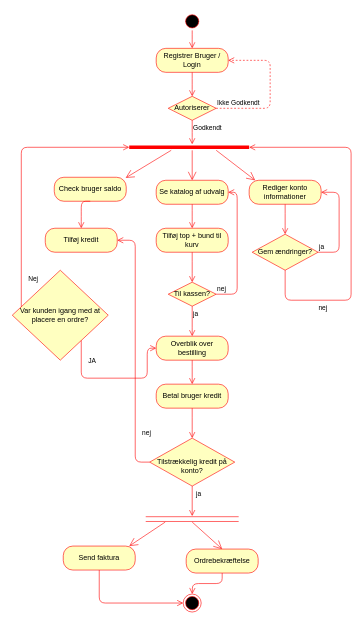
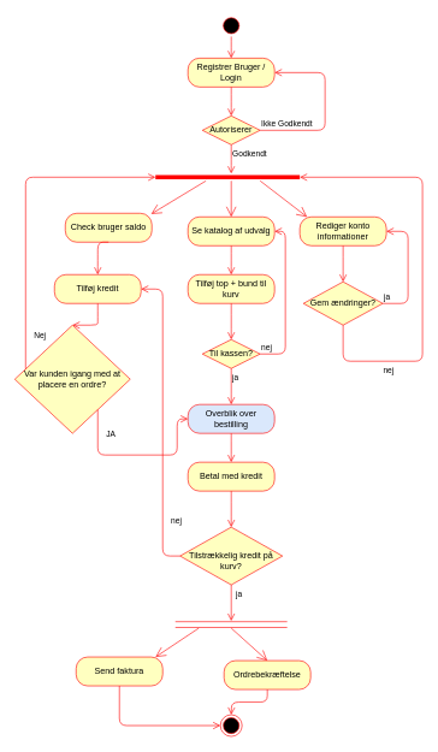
  <mxCell id="0" />
  <mxCell id="1" parent="0" />
  <mxCell id="2" value="Registrer Bruger / Login" style="rounded=1;whiteSpace=wrap;html=1;arcSize=40;fontColor=#000000;fillColor=#ffffc0;strokeColor=#ff0000;" parent="1" vertex="1"><mxGeometry x="260" y="80" width="120" height="40" as="geometry" /></mxCell>
  <mxCell id="3" value="" style="edgeStyle=orthogonalEdgeStyle;html=1;verticalAlign=bottom;endArrow=open;endSize=8;strokeColor=#ff0000;" parent="1" source="2" edge="1"><mxGeometry relative="1" as="geometry"><mxPoint x="320" y="160" as="targetPoint" /></mxGeometry></mxCell>
  <mxCell id="4" value="Autoriserer" style="rhombus;whiteSpace=wrap;html=1;fillColor=#ffffc0;strokeColor=#ff0000;" parent="1" vertex="1"><mxGeometry x="280" y="160" width="80" height="40" as="geometry" /></mxCell>
- <mxCell id="5" value="Ikke Godkendt" style="edgeStyle=orthogonalEdgeStyle;html=1;align=left;verticalAlign=bottom;endArrow=open;endSize=8;strokeColor=#ff0000;entryX=1;entryY=0.5;entryDx=0;entryDy=0;exitX=1;exitY=0.5;exitDx=0;exitDy=0;dashed=1;" parent="1" source="4" target="2" edge="1"><mxGeometry x="-1" relative="1" as="geometry"><mxPoint x="460" y="260" as="targetPoint" /><Array as="points"><mxPoint x="450" y="180" /><mxPoint x="450" y="100" /></Array></mxGeometry></mxCell>
+ <mxCell id="5" value="Ikke Godkendt" style="edgeStyle=orthogonalEdgeStyle;html=1;align=left;verticalAlign=bottom;endArrow=open;endSize=8;strokeColor=#ff0000;entryX=1;entryY=0.5;entryDx=0;entryDy=0;exitX=1;exitY=0.5;exitDx=0;exitDy=0;" parent="1" source="4" target="2" edge="1"><mxGeometry x="-1" relative="1" as="geometry"><mxPoint x="460" y="260" as="targetPoint" /><Array as="points"><mxPoint x="450" y="180" /><mxPoint x="450" y="100" /></Array></mxGeometry></mxCell>
  <mxCell id="6" value="Godkendt" style="edgeStyle=orthogonalEdgeStyle;html=1;align=left;verticalAlign=top;endArrow=open;endSize=8;strokeColor=#ff0000;" parent="1" source="4" edge="1"><mxGeometry x="-1" relative="1" as="geometry"><mxPoint x="320" y="240" as="targetPoint" /><Array as="points"><mxPoint x="320" y="230" /></Array></mxGeometry></mxCell>
  <mxCell id="7" value="Check bruger saldo" style="rounded=1;whiteSpace=wrap;html=1;arcSize=40;fontColor=#000000;fillColor=#ffffc0;strokeColor=#ff0000;" parent="1" vertex="1"><mxGeometry x="90" y="295" width="120" height="40" as="geometry" /></mxCell>
  <mxCell id="8" value="" style="edgeStyle=orthogonalEdgeStyle;html=1;verticalAlign=bottom;endArrow=open;endSize=8;strokeColor=#ff0000;shadow=0;exitX=0.5;exitY=1;exitDx=0;exitDy=0;" parent="1" source="7" edge="1"><mxGeometry relative="1" as="geometry"><mxPoint x="135" y="380" as="targetPoint" /><Array as="points"><mxPoint x="135" y="360" /><mxPoint x="135" y="360" /></Array></mxGeometry></mxCell>
  <mxCell id="9" value="" style="ellipse;html=1;shape=startState;fillColor=#000000;strokeColor=#ff0000;" parent="1" vertex="1"><mxGeometry x="305" y="20" width="30" height="30" as="geometry" /></mxCell>
  <mxCell id="10" value="" style="edgeStyle=orthogonalEdgeStyle;html=1;verticalAlign=bottom;endArrow=open;endSize=8;strokeColor=#ff0000;shadow=0;" parent="1" source="9" edge="1"><mxGeometry relative="1" as="geometry"><mxPoint x="320" y="80" as="targetPoint" /></mxGeometry></mxCell>
  <mxCell id="11" value="" style="endArrow=open;endFill=1;endSize=12;html=1;shadow=0;strokeColor=#FF0505;strokeWidth=1;entryX=0.992;entryY=0.025;entryDx=0;entryDy=0;entryPerimeter=0;" parent="1" target="7" edge="1"><mxGeometry width="160" relative="1" as="geometry"><mxPoint x="285" y="250" as="sourcePoint" /><mxPoint x="205" y="300" as="targetPoint" /></mxGeometry></mxCell>
  <mxCell id="12" value="Tilføj kredit" style="rounded=1;whiteSpace=wrap;html=1;arcSize=40;fontColor=#000000;fillColor=#ffffc0;strokeColor=#ff0000;" parent="1" vertex="1"><mxGeometry x="75" y="380" width="120" height="40" as="geometry" /></mxCell>
  <mxCell id="13" value="" style="endArrow=open;endFill=1;endSize=12;html=1;shadow=0;strokeColor=#FF0505;strokeWidth=1;" parent="1" edge="1"><mxGeometry width="160" relative="1" as="geometry"><mxPoint x="320" y="250" as="sourcePoint" /><mxPoint x="320" y="300" as="targetPoint" /></mxGeometry></mxCell>
  <mxCell id="14" value="Se katalog af udvalg" style="rounded=1;whiteSpace=wrap;html=1;arcSize=40;fontColor=#000000;fillColor=#ffffc0;strokeColor=#ff0000;" parent="1" vertex="1"><mxGeometry x="260" y="300" width="120" height="40" as="geometry" /></mxCell>
  <mxCell id="15" value="" style="edgeStyle=orthogonalEdgeStyle;html=1;verticalAlign=bottom;endArrow=open;endSize=8;strokeColor=#ff0000;shadow=0;" parent="1" source="14" edge="1"><mxGeometry relative="1" as="geometry"><mxPoint x="320" y="380" as="targetPoint" /></mxGeometry></mxCell>
  <mxCell id="16" value="Tilføj top + bund til kurv" style="rounded=1;whiteSpace=wrap;html=1;arcSize=40;fontColor=#000000;fillColor=#ffffc0;strokeColor=#ff0000;" parent="1" vertex="1"><mxGeometry x="260" y="380" width="120" height="40" as="geometry" /></mxCell>
  <mxCell id="17" value="" style="edgeStyle=orthogonalEdgeStyle;html=1;verticalAlign=bottom;endArrow=open;endSize=8;strokeColor=#ff0000;shadow=0;" parent="1" source="16" edge="1"><mxGeometry relative="1" as="geometry"><mxPoint x="320" y="470" as="targetPoint" /></mxGeometry></mxCell>
  <mxCell id="18" value="" style="endArrow=open;endFill=1;endSize=12;html=1;shadow=0;strokeColor=#FF0505;strokeWidth=1;" parent="1" edge="1"><mxGeometry width="160" relative="1" as="geometry"><mxPoint x="360" y="250" as="sourcePoint" /><mxPoint x="425" y="300" as="targetPoint" /></mxGeometry></mxCell>
  <mxCell id="19" value="Rediger konto informationer" style="rounded=1;whiteSpace=wrap;html=1;arcSize=40;fontColor=#000000;fillColor=#ffffc0;strokeColor=#ff0000;" parent="1" vertex="1"><mxGeometry x="415" y="300" width="120" height="40" as="geometry" /></mxCell>
  <mxCell id="20" value="" style="edgeStyle=orthogonalEdgeStyle;html=1;verticalAlign=bottom;endArrow=open;endSize=8;strokeColor=#ff0000;shadow=0;" parent="1" source="19" edge="1"><mxGeometry relative="1" as="geometry"><mxPoint x="475" y="390" as="targetPoint" /></mxGeometry></mxCell>
  <mxCell id="21" value="Til kassen?" style="rhombus;whiteSpace=wrap;html=1;fillColor=#ffffc0;strokeColor=#ff0000;" parent="1" vertex="1"><mxGeometry x="280" y="470" width="80" height="40" as="geometry" /></mxCell>
  <mxCell id="22" value="nej" style="edgeStyle=orthogonalEdgeStyle;html=1;align=left;verticalAlign=bottom;endArrow=open;endSize=8;strokeColor=#ff0000;shadow=0;entryX=1;entryY=0.5;entryDx=0;entryDy=0;" parent="1" source="21" target="14" edge="1"><mxGeometry x="-1" relative="1" as="geometry"><mxPoint x="460" y="490" as="targetPoint" /><Array as="points"><mxPoint x="395" y="490" /><mxPoint x="395" y="320" /></Array></mxGeometry></mxCell>
  <mxCell id="23" value="ja" style="edgeStyle=orthogonalEdgeStyle;html=1;align=left;verticalAlign=top;endArrow=open;endSize=8;strokeColor=#ff0000;shadow=0;" parent="1" source="21" edge="1"><mxGeometry x="-1" relative="1" as="geometry"><mxPoint x="320" y="560" as="targetPoint" /></mxGeometry></mxCell>
- <mxCell id="24" value="Overblik over bestilling" style="rounded=1;whiteSpace=wrap;html=1;arcSize=40;fontColor=#000000;fillColor=#ffffc0;strokeColor=#ff0000;" parent="1" vertex="1"><mxGeometry x="260" y="560" width="120" height="40" as="geometry" /></mxCell>
+ <mxCell id="24" value="Overblik over bestilling" style="rounded=1;whiteSpace=wrap;html=1;arcSize=40;fontColor=#000000;fillColor=#dae8fc;strokeColor=#ff0000;" parent="1" vertex="1"><mxGeometry x="260" y="560" width="120" height="40" as="geometry" /></mxCell>
  <mxCell id="25" value="" style="edgeStyle=orthogonalEdgeStyle;html=1;verticalAlign=bottom;endArrow=open;endSize=8;strokeColor=#ff0000;shadow=0;" parent="1" source="24" edge="1"><mxGeometry relative="1" as="geometry"><mxPoint x="320" y="640" as="targetPoint" /></mxGeometry></mxCell>
- <mxCell id="26" value="Betal bruger kredit" style="rounded=1;whiteSpace=wrap;html=1;arcSize=40;fontColor=#000000;fillColor=#ffffc0;strokeColor=#ff0000;" parent="1" vertex="1"><mxGeometry x="260" y="640" width="120" height="40" as="geometry" /></mxCell>
+ <mxCell id="26" value="Betal med kredit" style="rounded=1;whiteSpace=wrap;html=1;arcSize=40;fontColor=#000000;fillColor=#ffffc0;strokeColor=#ff0000;" parent="1" vertex="1"><mxGeometry x="260" y="640" width="120" height="40" as="geometry" /></mxCell>
  <mxCell id="27" value="" style="edgeStyle=orthogonalEdgeStyle;html=1;verticalAlign=bottom;endArrow=open;endSize=8;strokeColor=#ff0000;shadow=0;" parent="1" source="26" edge="1"><mxGeometry relative="1" as="geometry"><mxPoint x="320" y="730" as="targetPoint" /></mxGeometry></mxCell>
- <mxCell id="28" value="&lt;font style=&quot;font-size: 12px ; line-height: 120%&quot;&gt;&lt;br&gt;Tilstrækkelig kredit på konto?&lt;/font&gt;" style="rhombus;whiteSpace=wrap;html=1;fillColor=#ffffc0;strokeColor=#ff0000;" parent="1" vertex="1"><mxGeometry x="249" y="730" width="142" height="80" as="geometry" /></mxCell>
+ <mxCell id="28" value="&lt;font style=&quot;font-size: 12px ; line-height: 120%&quot;&gt;&lt;br&gt;Tilstrækkelig kredit på kurv?&lt;/font&gt;" style="rhombus;whiteSpace=wrap;html=1;fillColor=#ffffc0;strokeColor=#ff0000;" parent="1" vertex="1"><mxGeometry x="249" y="730" width="142" height="80" as="geometry" /></mxCell>
  <mxCell id="29" value="nej" style="edgeStyle=orthogonalEdgeStyle;html=1;align=left;verticalAlign=bottom;endArrow=open;endSize=8;strokeColor=#ff0000;shadow=0;exitX=0;exitY=0.5;exitDx=0;exitDy=0;entryX=1;entryY=0.5;entryDx=0;entryDy=0;" parent="1" source="28" target="12" edge="1"><mxGeometry x="-0.698" y="-10" relative="1" as="geometry"><mxPoint x="215" y="420" as="targetPoint" /><mxPoint x="249" y="760" as="sourcePoint" /><Array as="points"><mxPoint x="225" y="770" /><mxPoint x="225" y="400" /></Array><mxPoint as="offset" /></mxGeometry></mxCell>
  <mxCell id="30" value="ja" style="edgeStyle=orthogonalEdgeStyle;html=1;align=left;verticalAlign=top;endArrow=open;endSize=8;strokeColor=#ff0000;shadow=0;" parent="1" edge="1"><mxGeometry x="-1" y="5" relative="1" as="geometry"><mxPoint x="320" y="860" as="targetPoint" /><mxPoint x="320" y="810" as="sourcePoint" /><mxPoint as="offset" /></mxGeometry></mxCell>
  <mxCell id="31" value="" style="shape=link;html=1;shadow=0;strokeColor=#FF0505;strokeWidth=1;width=8;" parent="1" edge="1"><mxGeometry width="50" height="50" relative="1" as="geometry"><mxPoint x="242.5" y="865" as="sourcePoint" /><mxPoint x="397.5" y="865" as="targetPoint" /></mxGeometry></mxCell>
  <mxCell id="32" value="" style="endArrow=open;endFill=1;endSize=12;html=1;shadow=0;strokeColor=#FF0505;strokeWidth=1;" parent="1" edge="1"><mxGeometry width="160" relative="1" as="geometry"><mxPoint x="275" y="870" as="sourcePoint" /><mxPoint x="215" y="910" as="targetPoint" /></mxGeometry></mxCell>
  <mxCell id="33" value="Send faktura" style="rounded=1;whiteSpace=wrap;html=1;arcSize=40;fontColor=#000000;fillColor=#ffffc0;strokeColor=#ff0000;" parent="1" vertex="1"><mxGeometry x="105" y="910" width="120" height="40" as="geometry" /></mxCell>
  <mxCell id="34" value="" style="edgeStyle=orthogonalEdgeStyle;html=1;verticalAlign=bottom;endArrow=open;endSize=8;strokeColor=#ff0000;shadow=0;entryX=0;entryY=0.5;entryDx=0;entryDy=0;" parent="1" source="33" target="38" edge="1"><mxGeometry relative="1" as="geometry"><mxPoint x="165" y="1010" as="targetPoint" /><Array as="points"><mxPoint x="165" y="1005" /></Array></mxGeometry></mxCell>
  <mxCell id="35" value="Ordrebekræftelse" style="rounded=1;whiteSpace=wrap;html=1;arcSize=40;fontColor=#000000;fillColor=#ffffc0;strokeColor=#ff0000;" parent="1" vertex="1"><mxGeometry x="310" y="915" width="120" height="40" as="geometry" /></mxCell>
  <mxCell id="36" value="" style="edgeStyle=orthogonalEdgeStyle;html=1;verticalAlign=bottom;endArrow=open;endSize=8;strokeColor=#ff0000;shadow=0;" parent="1" source="35" edge="1"><mxGeometry relative="1" as="geometry"><mxPoint x="320" y="990" as="targetPoint" /></mxGeometry></mxCell>
  <mxCell id="37" value="" style="endArrow=open;endFill=1;endSize=12;html=1;shadow=0;strokeColor=#FF0505;strokeWidth=1;entryX=0.5;entryY=0;entryDx=0;entryDy=0;" parent="1" target="35" edge="1"><mxGeometry width="160" relative="1" as="geometry"><mxPoint x="320" y="870" as="sourcePoint" /><mxPoint x="540" y="900" as="targetPoint" /></mxGeometry></mxCell>
  <mxCell id="38" value="" style="ellipse;html=1;shape=endState;fillColor=#000000;strokeColor=#ff0000;" parent="1" vertex="1"><mxGeometry x="305" y="990" width="30" height="30" as="geometry" /></mxCell>
  <mxCell id="39" value="Gem ændringer?" style="rhombus;whiteSpace=wrap;html=1;fillColor=#ffffc0;strokeColor=#ff0000;" parent="1" vertex="1"><mxGeometry x="420" y="390" width="110" height="60" as="geometry" /></mxCell>
  <mxCell id="40" value="ja" style="edgeStyle=orthogonalEdgeStyle;html=1;align=left;verticalAlign=bottom;endArrow=open;endSize=8;strokeColor=#ff0000;shadow=0;entryX=1;entryY=0.5;entryDx=0;entryDy=0;" parent="1" source="39" target="19" edge="1"><mxGeometry x="-1" relative="1" as="geometry"><mxPoint x="615" y="410" as="targetPoint" /><Array as="points"><mxPoint x="565" y="420" /><mxPoint x="565" y="320" /></Array></mxGeometry></mxCell>
  <mxCell id="41" value="nej" style="edgeStyle=orthogonalEdgeStyle;html=1;align=left;verticalAlign=top;endArrow=open;endSize=8;strokeColor=#ff0000;shadow=0;spacingLeft=4;entryX=1;entryY=0.5;entryDx=0;entryDy=0;entryPerimeter=0;" parent="1" edge="1" target="42"><mxGeometry x="-0.832" y="50" relative="1" as="geometry"><mxPoint x="410" y="240" as="targetPoint" /><mxPoint x="475" y="450" as="sourcePoint" /><Array as="points"><mxPoint x="475" y="500" /><mxPoint x="585" y="500" /><mxPoint x="585" y="245" /></Array><mxPoint as="offset" /></mxGeometry></mxCell>
  <mxCell id="42" value="" style="shape=line;html=1;strokeWidth=6;strokeColor=#ff0000;" vertex="1" parent="1"><mxGeometry x="215" y="240" width="200" height="10" as="geometry" /></mxCell>
  <mxCell id="43" value="Var kunden igang med at placere en ordre?" style="rhombus;whiteSpace=wrap;html=1;fillColor=#ffffc0;strokeColor=#ff0000;" vertex="1" parent="1"><mxGeometry x="20" y="450" width="160" height="150" as="geometry" /></mxCell>
  <mxCell id="44" value="JA" style="edgeStyle=orthogonalEdgeStyle;html=1;align=left;verticalAlign=bottom;endArrow=open;endSize=8;strokeColor=#ff0000;entryX=0;entryY=0.5;entryDx=0;entryDy=0;" edge="1" source="43" parent="1" target="24"><mxGeometry x="-0.628" y="10" relative="1" as="geometry"><mxPoint x="285" y="860" as="targetPoint" /><Array as="points"><mxPoint x="135" y="630" /><mxPoint x="245" y="630" /><mxPoint x="245" y="580" /></Array><mxPoint as="offset" /></mxGeometry></mxCell>
  <mxCell id="45" value="Nej" style="edgeStyle=orthogonalEdgeStyle;html=1;align=left;verticalAlign=top;endArrow=open;endSize=8;strokeColor=#ff0000;entryX=0;entryY=0.5;entryDx=0;entryDy=0;entryPerimeter=0;" edge="1" source="43" parent="1" target="42"><mxGeometry x="-0.729" y="-10" relative="1" as="geometry"><mxPoint x="65" y="540" as="targetPoint" /><Array as="points"><mxPoint x="35" y="525" /><mxPoint x="35" y="245" /></Array><mxPoint as="offset" /></mxGeometry></mxCell>
+ <mxCell id="46" value="" style="edgeStyle=orthogonalEdgeStyle;html=1;verticalAlign=bottom;endArrow=open;endSize=8;strokeColor=#ff0000;shadow=0;exitX=0.5;exitY=1;exitDx=0;exitDy=0;entryX=0.5;entryY=0;entryDx=0;entryDy=0;" edge="1" parent="1" source="12" target="43"><mxGeometry relative="1" as="geometry"><mxPoint x="145" y="390" as="targetPoint" /><Array as="points"><mxPoint x="135" y="440" /><mxPoint x="135" y="440" /></Array><mxPoint x="145" y="350" as="sourcePoint" /></mxGeometry></mxCell>
